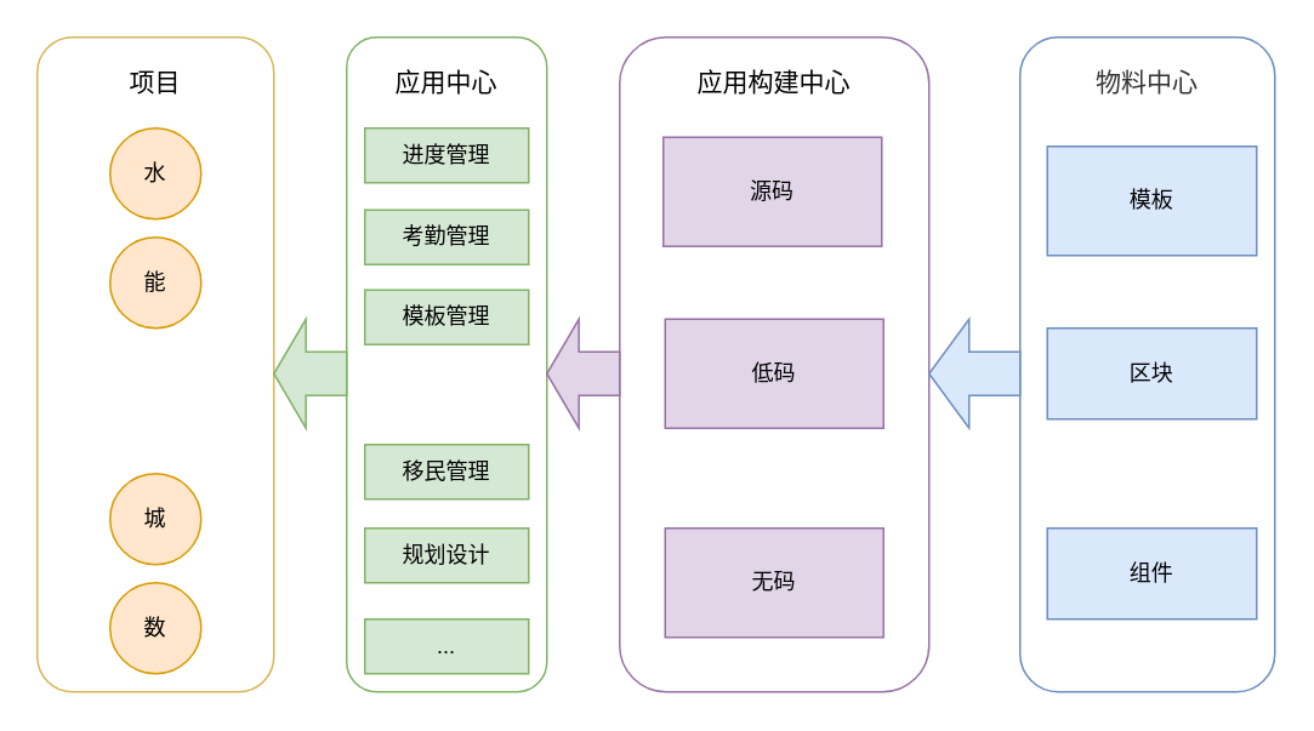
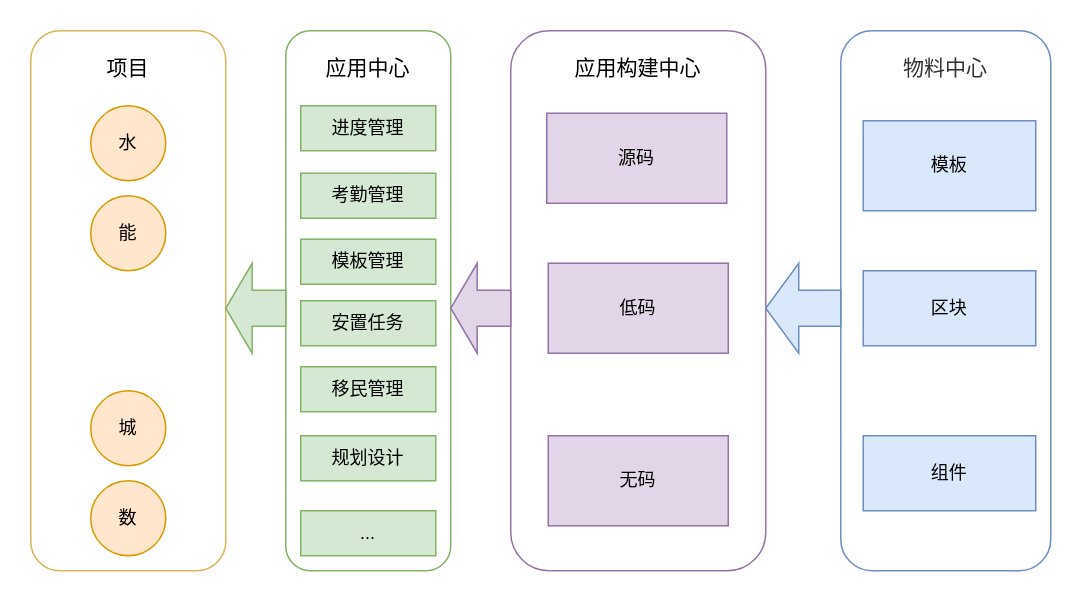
  <mxCell id="0" />
  <mxCell id="1" parent="0" />
  <mxCell id="2" value="" style="rounded=1;whiteSpace=wrap;html=1;fillColor=none;strokeColor=#6c8ebf;" vertex="1" parent="1"><mxGeometry x="560" y="20" width="140" height="360" as="geometry" /></mxCell>
  <mxCell id="3" value="" style="rounded=1;whiteSpace=wrap;html=1;fillColor=none;strokeColor=#9673a6;" vertex="1" parent="1"><mxGeometry x="340" y="20" width="170" height="360" as="geometry" /></mxCell>
  <mxCell id="4" value="" style="rounded=1;whiteSpace=wrap;html=1;fillColor=none;strokeColor=#d6b656;" vertex="1" parent="1"><mxGeometry x="20" y="20" width="130" height="360" as="geometry" /></mxCell>
  <mxCell id="5" value="&lt;font style=&quot;font-size: 14px;&quot;&gt;物料中心&lt;/font&gt;" style="text;html=1;align=center;verticalAlign=middle;whiteSpace=wrap;rounded=0;fillColor=none;fontColor=#333333;strokeColor=none;" vertex="1" parent="1"><mxGeometry x="600" y="30" width="60" height="30" as="geometry" /></mxCell>
  <mxCell id="6" value="模板" style="rounded=0;whiteSpace=wrap;html=1;fillColor=#dae8fc;strokeColor=#6c8ebf;" vertex="1" parent="1"><mxGeometry x="575" y="80" width="115" height="60" as="geometry" /></mxCell>
  <mxCell id="7" value="区块" style="rounded=0;whiteSpace=wrap;html=1;fillColor=#dae8fc;strokeColor=#6c8ebf;" vertex="1" parent="1"><mxGeometry x="575" y="180" width="115" height="50" as="geometry" /></mxCell>
  <mxCell id="8" value="组件" style="rounded=0;whiteSpace=wrap;html=1;fillColor=#dae8fc;strokeColor=#6c8ebf;" vertex="1" parent="1"><mxGeometry x="575" y="290" width="115" height="50" as="geometry" /></mxCell>
  <mxCell id="9" value="水" style="ellipse;whiteSpace=wrap;html=1;aspect=fixed;fillColor=#ffe6cc;strokeColor=#d79b00;" vertex="1" parent="1"><mxGeometry x="60" y="70" width="50" height="50" as="geometry" /></mxCell>
  <mxCell id="10" value="能" style="ellipse;whiteSpace=wrap;html=1;aspect=fixed;fillColor=#ffe6cc;strokeColor=#d79b00;" vertex="1" parent="1"><mxGeometry x="60" y="130" width="50" height="50" as="geometry" /></mxCell>
  <mxCell id="11" value="城" style="ellipse;whiteSpace=wrap;html=1;aspect=fixed;fillColor=#ffe6cc;strokeColor=#d79b00;" vertex="1" parent="1"><mxGeometry x="60" y="260" width="50" height="50" as="geometry" /></mxCell>
  <mxCell id="12" value="数" style="ellipse;whiteSpace=wrap;html=1;aspect=fixed;fillColor=#ffe6cc;strokeColor=#d79b00;" vertex="1" parent="1"><mxGeometry x="60" y="320" width="50" height="50" as="geometry" /></mxCell>
  <mxCell id="13" value="&lt;font style=&quot;font-size: 14px;&quot;&gt;项目&lt;/font&gt;" style="text;html=1;align=center;verticalAlign=middle;whiteSpace=wrap;rounded=0;fillColor=none;strokeColor=none;" vertex="1" parent="1"><mxGeometry x="55" y="30" width="60" height="30" as="geometry" /></mxCell>
  <mxCell id="14" value="" style="rounded=1;whiteSpace=wrap;html=1;fillColor=none;strokeColor=#82b366;" vertex="1" parent="1"><mxGeometry x="190" y="20" width="110" height="360" as="geometry" /></mxCell>
  <mxCell id="15" value="&lt;font style=&quot;font-size: 14px;&quot;&gt;应用中心&lt;/font&gt;" style="text;html=1;align=center;verticalAlign=middle;whiteSpace=wrap;rounded=0;fillColor=none;strokeColor=none;" vertex="1" parent="1"><mxGeometry x="215" y="30" width="60" height="30" as="geometry" /></mxCell>
  <mxCell id="16" value="&lt;font style=&quot;font-size: 14px;&quot;&gt;应用构建中心&lt;/font&gt;" style="text;html=1;align=center;verticalAlign=middle;whiteSpace=wrap;rounded=0;fillColor=none;strokeColor=none;" vertex="1" parent="1"><mxGeometry x="376.25" y="30" width="97.5" height="30" as="geometry" /></mxCell>
  <mxCell id="17" value="进度管理" style="rounded=0;whiteSpace=wrap;html=1;fillColor=#d5e8d4;strokeColor=#82b366;" vertex="1" parent="1"><mxGeometry x="200" y="70" width="90" height="30" as="geometry" /></mxCell>
  <mxCell id="18" value="考勤管理" style="rounded=0;whiteSpace=wrap;html=1;fillColor=#d5e8d4;strokeColor=#82b366;" vertex="1" parent="1"><mxGeometry x="200" y="115" width="90" height="30" as="geometry" /></mxCell>
  <mxCell id="19" value="模板管理" style="rounded=0;whiteSpace=wrap;html=1;fillColor=#d5e8d4;strokeColor=#82b366;" vertex="1" parent="1"><mxGeometry x="200" y="159" width="90" height="30" as="geometry" /></mxCell>
+ <mxCell id="20" value="安置任务" style="rounded=0;whiteSpace=wrap;html=1;fillColor=#d5e8d4;strokeColor=#82b366;" vertex="1" parent="1"><mxGeometry x="200" y="200" width="90" height="30" as="geometry" /></mxCell>
  <mxCell id="21" value="移民管理" style="rounded=0;whiteSpace=wrap;html=1;fillColor=#d5e8d4;strokeColor=#82b366;" vertex="1" parent="1"><mxGeometry x="200" y="244" width="90" height="30" as="geometry" /></mxCell>
  <mxCell id="22" value="规划设计" style="rounded=0;whiteSpace=wrap;html=1;fillColor=#d5e8d4;strokeColor=#82b366;" vertex="1" parent="1"><mxGeometry x="200" y="290" width="90" height="30" as="geometry" /></mxCell>
  <mxCell id="23" value="..." style="rounded=0;whiteSpace=wrap;html=1;fillColor=#d5e8d4;strokeColor=#82b366;" vertex="1" parent="1"><mxGeometry x="200" y="340" width="90" height="30" as="geometry" /></mxCell>
  <mxCell id="24" value="源码" style="rounded=0;whiteSpace=wrap;html=1;fillColor=#e1d5e7;strokeColor=#9673a6;" vertex="1" parent="1"><mxGeometry x="364" y="75" width="120" height="60" as="geometry" /></mxCell>
  <mxCell id="25" value="低码" style="rounded=0;whiteSpace=wrap;html=1;fillColor=#e1d5e7;strokeColor=#9673a6;" vertex="1" parent="1"><mxGeometry x="365" y="175" width="120" height="60" as="geometry" /></mxCell>
  <mxCell id="26" value="无码" style="rounded=0;whiteSpace=wrap;html=1;fillColor=#e1d5e7;strokeColor=#9673a6;" vertex="1" parent="1"><mxGeometry x="365" y="290" width="120" height="60" as="geometry" /></mxCell>
  <mxCell id="27" value="" style="shape=singleArrow;direction=west;whiteSpace=wrap;html=1;arrowWidth=0.4;arrowSize=0.44;fillColor=#dae8fc;strokeColor=#6c8ebf;" vertex="1" parent="1"><mxGeometry x="510" y="175" width="50" height="60" as="geometry" /></mxCell>
  <mxCell id="28" value="" style="shape=singleArrow;direction=west;whiteSpace=wrap;html=1;arrowWidth=0.4;arrowSize=0.44;fillColor=#e1d5e7;strokeColor=#9673a6;" vertex="1" parent="1"><mxGeometry x="300" y="175" width="40" height="60" as="geometry" /></mxCell>
  <mxCell id="29" value="" style="shape=singleArrow;direction=west;whiteSpace=wrap;html=1;arrowWidth=0.4;arrowSize=0.44;fillColor=#d5e8d4;strokeColor=#82b366;" vertex="1" parent="1"><mxGeometry x="150" y="175" width="40" height="60" as="geometry" /></mxCell>
